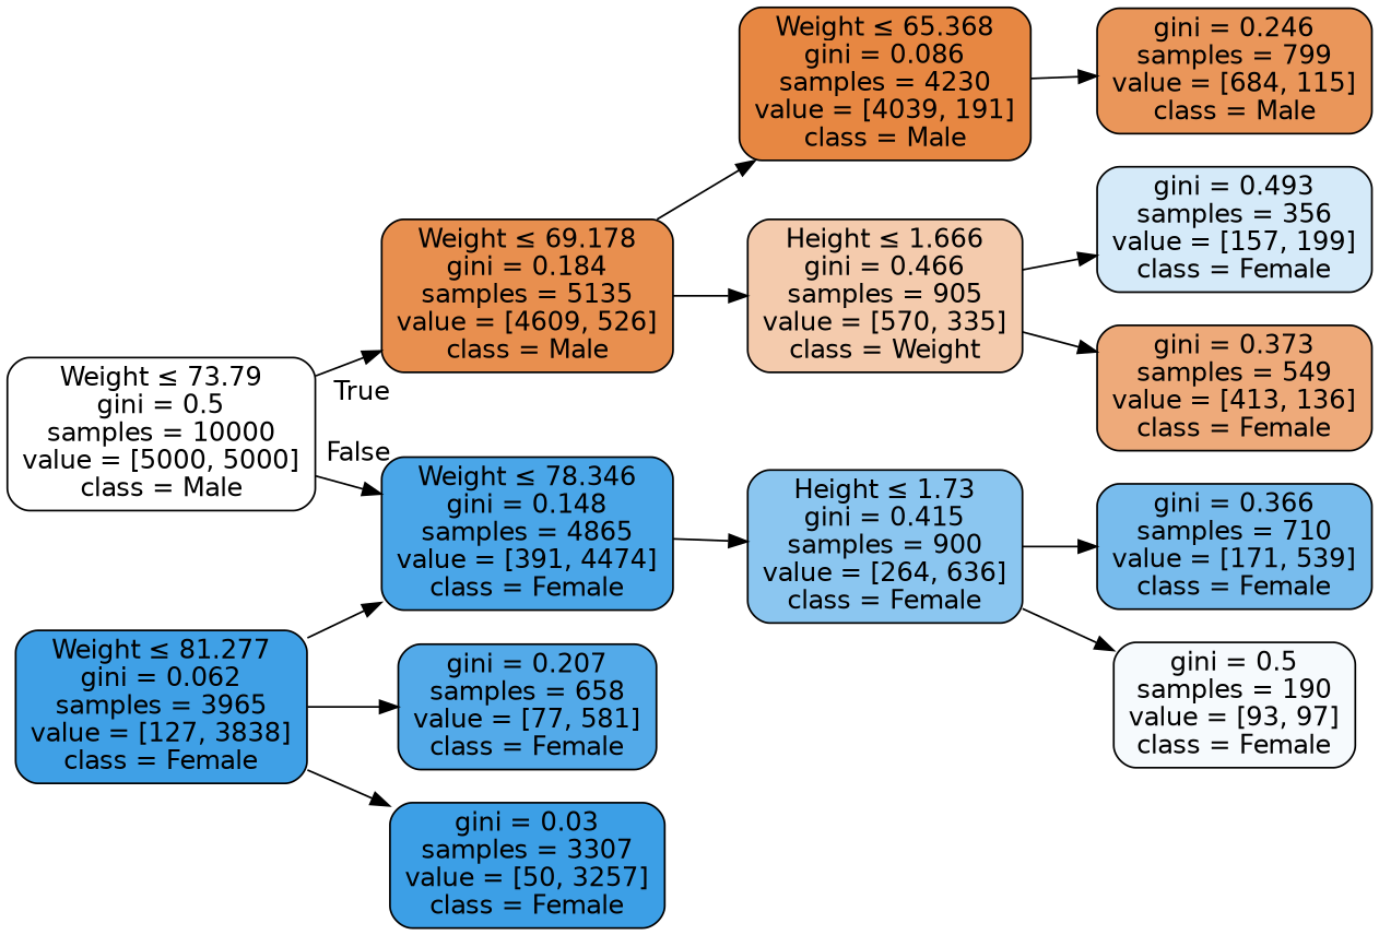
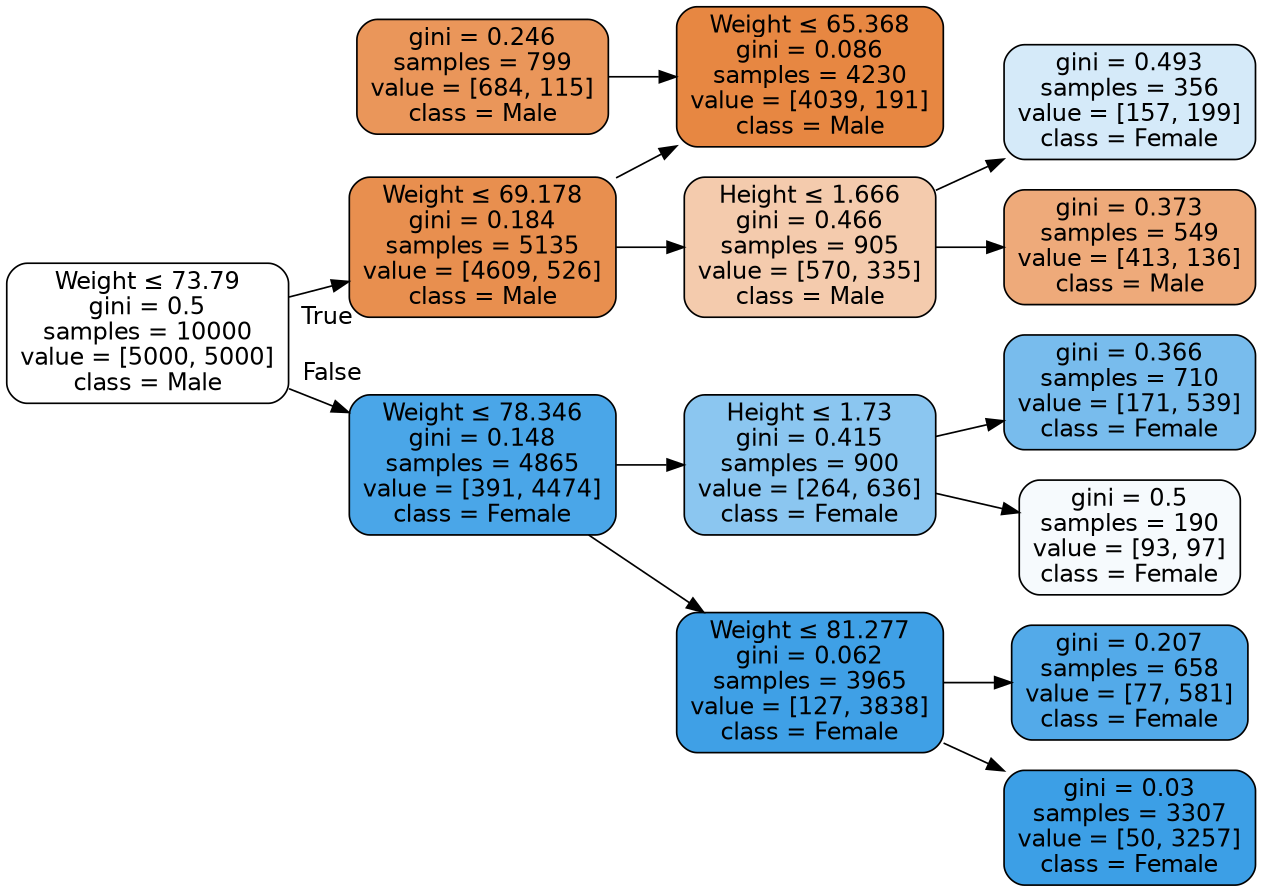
  digraph {
    rankdir=LR
    node [color=black fontname=helvetica shape=box style="filled, rounded"]
    edge [fontname=helvetica]
    n1 [fillcolor="#e5813900" label=<Weight &le; 73.79<br/>gini = 0.5<br/>samples = 10000<br/>value = [5000, 5000]<br/>class = Male>]
    n2 [fillcolor="#e58139e2" label=<Weight &le; 69.178<br/>gini = 0.184<br/>samples = 5135<br/>value = [4609, 526]<br/>class = Male>]
    n3 [fillcolor="#399de5e9" label=<Weight &le; 78.346<br/>gini = 0.148<br/>samples = 4865<br/>value = [391, 4474]<br/>class = Female>]
    n4 [fillcolor="#e58139f3" label=<Weight &le; 65.368<br/>gini = 0.086<br/>samples = 4230<br/>value = [4039, 191]<br/>class = Male>]
-   n5 [fillcolor="#e5813969" label=<Height &le; 1.666<br/>gini = 0.466<br/>samples = 905<br/>value = [570, 335]<br/>class = Weight>]
+   n5 [fillcolor="#e5813969" label=<Height &le; 1.666<br/>gini = 0.466<br/>samples = 905<br/>value = [570, 335]<br/>class = Male>]
    n6 [fillcolor="#399de595" label=<Height &le; 1.73<br/>gini = 0.415<br/>samples = 900<br/>value = [264, 636]<br/>class = Female>]
    n7 [fillcolor="#399de5f7" label=<Weight &le; 81.277<br/>gini = 0.062<br/>samples = 3965<br/>value = [127, 3838]<br/>class = Female>]
    n8 [fillcolor="#e58139d4" label=<gini = 0.246<br/>samples = 799<br/>value = [684, 115]<br/>class = Male>]
    n9 [fillcolor="#399de536" label=<gini = 0.493<br/>samples = 356<br/>value = [157, 199]<br/>class = Female>]
-   n10 [fillcolor="#e58139ab" label=<gini = 0.373<br/>samples = 549<br/>value = [413, 136]<br/>class = Female>]
+   n10 [fillcolor="#e58139ab" label=<gini = 0.373<br/>samples = 549<br/>value = [413, 136]<br/>class = Male>]
    n11 [fillcolor="#399de5ae" label=<gini = 0.366<br/>samples = 710<br/>value = [171, 539]<br/>class = Female>]
    n12 [fillcolor="#399de50b" label=<gini = 0.5<br/>samples = 190<br/>value = [93, 97]<br/>class = Female>]
    n13 [fillcolor="#399de5dd" label=<gini = 0.207<br/>samples = 658<br/>value = [77, 581]<br/>class = Female>]
    n14 [fillcolor="#399de5fb" label=<gini = 0.03<br/>samples = 3307<br/>value = [50, 3257]<br/>class = Female>]
    n1 -> n2 [headlabel=True labelangle=45 labeldistance=2.5]
    n1 -> n3 [headlabel=False labelangle=-45 labeldistance=2.5]
    n2 -> n4
    n2 -> n5
    n3 -> n6
-   n7 -> n3
-   n4 -> n8
+   n3 -> n7
+   n8 -> n4
    n5 -> n9
    n5 -> n10
    n6 -> n11
    n6 -> n12
    n7 -> n13
    n7 -> n14
  }
